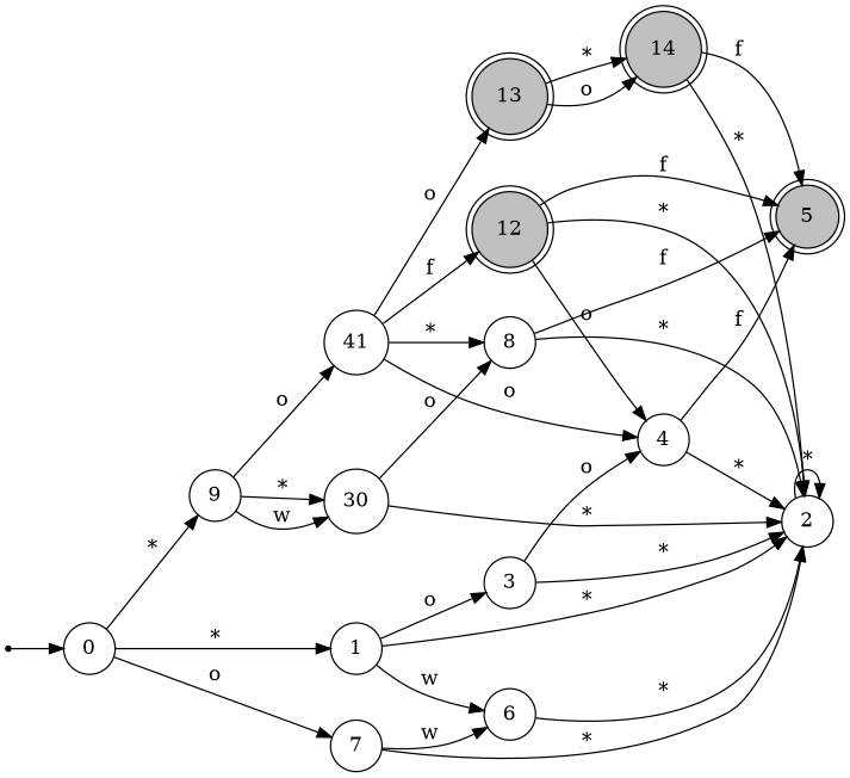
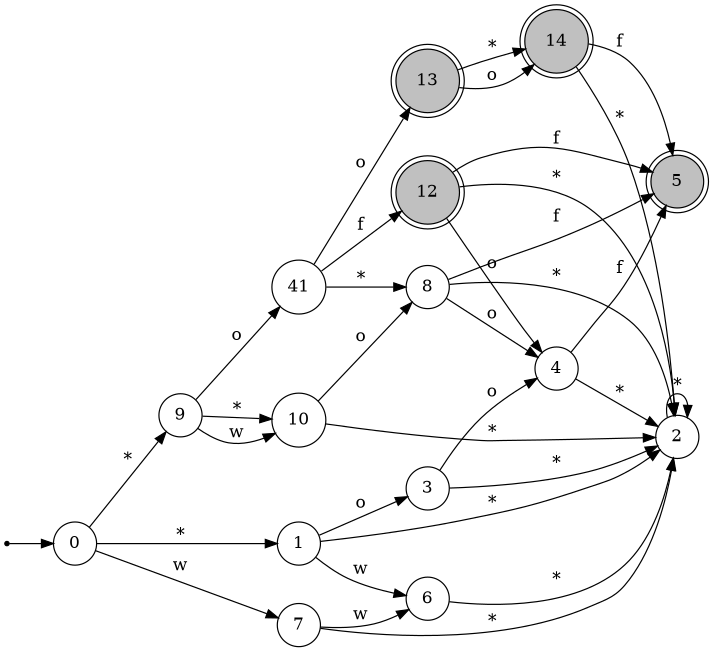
  digraph {
    rankdir=LR
    node [shape=circle]
    5 [fillcolor=gray shape=doublecircle style=filled]
    2
    12 [fillcolor=gray shape=doublecircle style=filled]
    4
    13 [fillcolor=gray shape=doublecircle style=filled]
    14 [fillcolor=gray shape=doublecircle style=filled]
    ini [shape=point]
    0
    1
    7
    9
    3
    6
-   10 [label=30]
+   10
    n15 [label=41]
    8
    2 -> 2 [label=" * "]
    12 -> 5 [label=" f "]
    12 -> 2 [label=" * "]
    12 -> 4 [label=" o "]
    4 -> 5 [label=" f "]
    4 -> 2 [label=" * "]
    13 -> 14 [label=" * "]
    13 -> 14 [label=" o "]
    14 -> 5 [label=" f "]
    14 -> 2 [label=" * "]
    ini -> 0
    0 -> 1 [label=" * "]
-   0 -> 7 [label=" o "]
+   0 -> 7 [label=" w "]
    0 -> 9 [label=" * "]
    1 -> 2 [label=" * "]
    1 -> 3 [label=" o "]
    1 -> 6 [label=" w "]
    7 -> 2 [label=" * "]
    7 -> 6 [label=" w "]
    9 -> 10 [label=" * "]
    9 -> 10 [label=" w "]
    9 -> n15 [label=" o "]
    3 -> 2 [label=" * "]
    3 -> 4 [label=" o "]
    6 -> 2 [label=" * "]
    10 -> 2 [label=" * "]
    10 -> 8 [label=" o "]
    n15 -> 12 [label=" f "]
    n15 -> 13 [label=" o "]
    n15 -> 8 [label=" * "]
    8 -> 5 [label=" f "]
    8 -> 2 [label=" * "]
-   n15 -> 4 [label=" o "]
+   8 -> 4 [label=" o "]
  }
